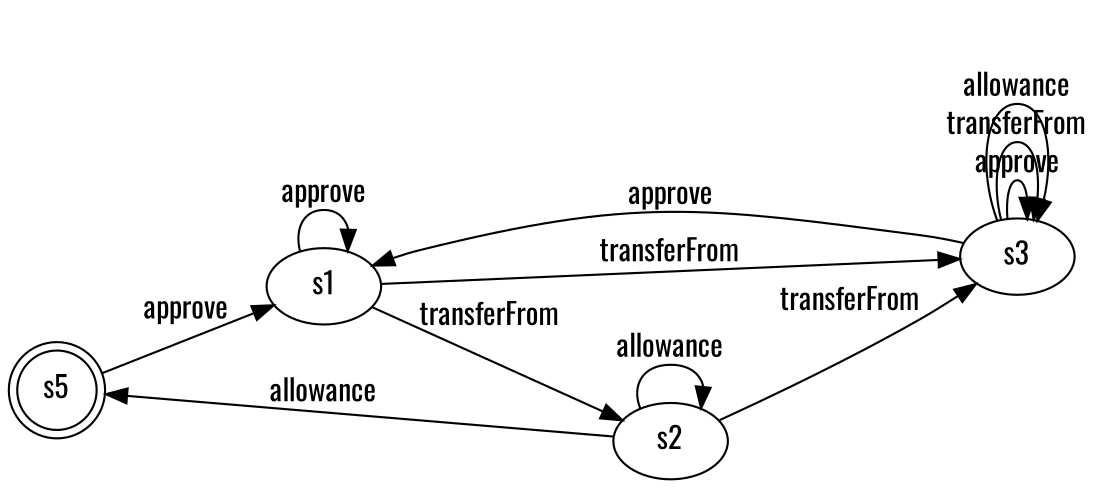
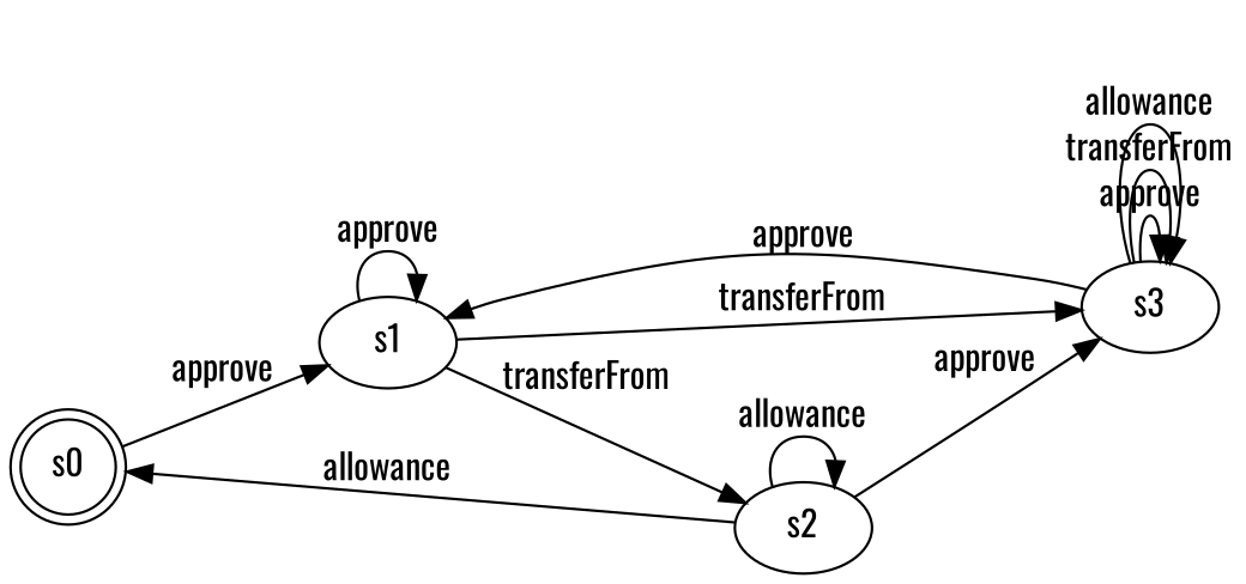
  digraph {
    fontname=Oswald
    rankdir=LR
    node [fontname=Oswald]
    edge [fontname=Oswald]
-   s0 [shape=doublecircle label=s5]
+   s0 [shape=doublecircle]
    s1
    s2
    s3
    s0 -> s1 [label=approve]
    s1 -> s1 [label=approve]
    s1 -> s2 [label=transferFrom]
    s1 -> s3 [label=transferFrom]
    s2 -> s0 [label=allowance]
    s2 -> s2 [label=allowance]
-   s2 -> s3 [label=transferFrom]
+   s2 -> s3 [label=approve]
    s3 -> s1 [label=approve]
    s3 -> s3 [label=approve]
    s3 -> s3 [label=transferFrom]
    s3 -> s3 [label=allowance]
  }
